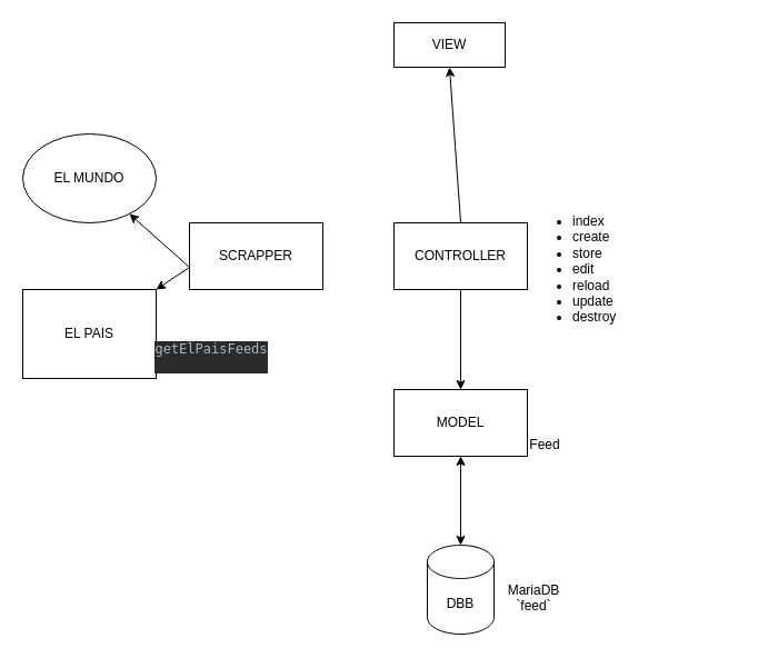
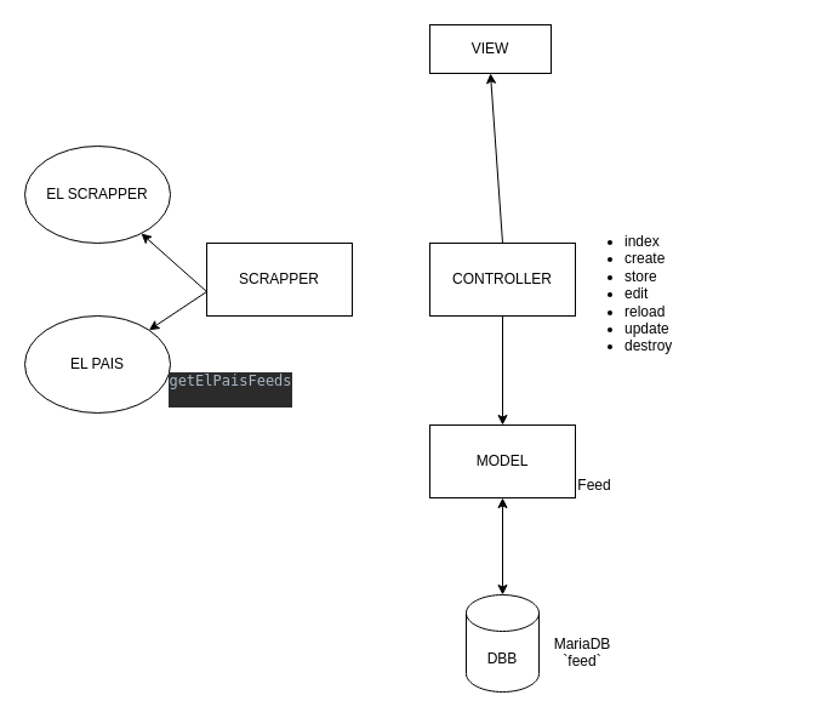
  <mxCell id="0" />
  <mxCell id="1" parent="0" />
  <mxCell id="2" value="CONTROLLER" style="rounded=0;whiteSpace=wrap;html=1;" vertex="1" parent="1"><mxGeometry x="354" y="200" width="120" height="60" as="geometry" /></mxCell>
  <mxCell id="3" value="VIEW" style="rounded=0;whiteSpace=wrap;html=1;" vertex="1" parent="1"><mxGeometry x="354" y="20" width="100" height="40" as="geometry" /></mxCell>
  <mxCell id="4" value="SCRAPPER" style="rounded=0;whiteSpace=wrap;html=1;" vertex="1" parent="1"><mxGeometry x="170" y="200" width="120" height="60" as="geometry" /></mxCell>
  <mxCell id="5" value="MODEL" style="rounded=0;whiteSpace=wrap;html=1;" vertex="1" parent="1"><mxGeometry x="354" y="350" width="120" height="60" as="geometry" /></mxCell>
  <mxCell id="6" value="DBB" style="shape=cylinder3;whiteSpace=wrap;html=1;boundedLbl=1;backgroundOutline=1;size=15;" vertex="1" parent="1"><mxGeometry x="384" y="490" width="60" height="80" as="geometry" /></mxCell>
  <mxCell id="7" value="" style="endArrow=classic;startArrow=classic;html=1;exitX=0.5;exitY=0;exitDx=0;exitDy=0;exitPerimeter=0;entryX=0.5;entryY=1;entryDx=0;entryDy=0;" edge="1" parent="1" source="6" target="5"><mxGeometry width="50" height="50" relative="1" as="geometry"><mxPoint x="400" y="470" as="sourcePoint" /><mxPoint x="450" y="420" as="targetPoint" /></mxGeometry></mxCell>
  <mxCell id="8" value="" style="endArrow=none;startArrow=classic;html=1;entryX=0.5;entryY=1;entryDx=0;entryDy=0;exitX=0.5;exitY=0;exitDx=0;exitDy=0;" edge="1" parent="1" source="5" target="2"><mxGeometry width="50" height="50" relative="1" as="geometry"><mxPoint x="420" y="340" as="sourcePoint" /><mxPoint x="440" y="280" as="targetPoint" /></mxGeometry></mxCell>
  <mxCell id="9" value="" style="endArrow=classic;html=1;entryX=0.5;entryY=1;entryDx=0;entryDy=0;exitX=0.5;exitY=0;exitDx=0;exitDy=0;" edge="1" parent="1" source="2" target="3"><mxGeometry width="50" height="50" relative="1" as="geometry"><mxPoint x="390" y="200" as="sourcePoint" /><mxPoint x="440" y="150" as="targetPoint" /></mxGeometry></mxCell>
- <mxCell id="10" value="EL MUNDO" style="ellipse;whiteSpace=wrap;html=1;" vertex="1" parent="1"><mxGeometry x="20" y="120" width="120" height="80" as="geometry" /></mxCell>
- <mxCell id="11" value="EL PAIS" style="whiteSpace=wrap;html=1;rounded=0;" vertex="1" parent="1"><mxGeometry x="20" y="260" width="120" height="80" as="geometry" /></mxCell>
+ <mxCell id="10" value="EL SCRAPPER" style="ellipse;whiteSpace=wrap;html=1;" vertex="1" parent="1"><mxGeometry x="20" y="120" width="120" height="80" as="geometry" /></mxCell>
+ <mxCell id="11" value="EL PAIS" style="ellipse;whiteSpace=wrap;html=1;" vertex="1" parent="1"><mxGeometry x="20" y="260" width="120" height="80" as="geometry" /></mxCell>
  <mxCell id="12" value="" style="endArrow=classic;html=1;fontFamily=Helvetica;fontSize=11;fontColor=#000000;align=center;strokeColor=#000000;" edge="1" parent="1" target="10"><mxGeometry width="50" height="50" relative="1" as="geometry"><mxPoint x="170" y="240" as="sourcePoint" /><mxPoint x="220" y="190" as="targetPoint" /></mxGeometry></mxCell>
  <mxCell id="13" value="" style="endArrow=classic;html=1;" edge="1" parent="1" target="11"><mxGeometry width="50" height="50" relative="1" as="geometry"><mxPoint x="170" y="240" as="sourcePoint" /><mxPoint x="220" y="275" as="targetPoint" /></mxGeometry></mxCell>
  <mxCell id="14" value="&lt;ul&gt;&lt;li&gt;index&lt;/li&gt;&lt;li&gt;create&lt;/li&gt;&lt;li&gt;store&lt;/li&gt;&lt;li&gt;edit&lt;br&gt;&lt;/li&gt;&lt;li&gt;reload&lt;/li&gt;&lt;li&gt;update&lt;/li&gt;&lt;li&gt;destroy&lt;br&gt;&lt;/li&gt;&lt;/ul&gt;&lt;p&gt;&lt;br&gt;&lt;/p&gt;&lt;p&gt;&lt;br&gt;&lt;/p&gt;" style="text;html=1;strokeColor=none;fillColor=none;spacing=5;spacingTop=-20;whiteSpace=wrap;overflow=hidden;rounded=0;" vertex="1" parent="1"><mxGeometry x="470" y="190" width="190" height="110" as="geometry" /></mxCell>
  <mxCell id="15" value="&lt;pre style=&quot;background-color: #2b2b2b ; color: #a9b7c6 ; font-family: &amp;#34;jetbrains mono&amp;#34; , monospace ; font-size: 10 5pt&quot;&gt;getElPaisFeeds&lt;br&gt;&lt;br&gt;&lt;/pre&gt;" style="text;html=1;strokeColor=none;fillColor=none;align=center;verticalAlign=middle;whiteSpace=wrap;rounded=0;" vertex="1" parent="1"><mxGeometry x="170" y="320" width="40" as="geometry" /></mxCell>
  <mxCell id="16" value="Feed" style="text;html=1;strokeColor=none;fillColor=none;align=center;verticalAlign=middle;whiteSpace=wrap;rounded=0;" vertex="1" parent="1"><mxGeometry x="470" y="390" width="40" height="20" as="geometry" /></mxCell>
  <mxCell id="17" value="MariaDB&lt;br&gt;&lt;div&gt;`feed`&lt;/div&gt;&lt;div&gt;&lt;br&gt;&lt;/div&gt;" style="text;html=1;strokeColor=none;fillColor=none;align=center;verticalAlign=middle;whiteSpace=wrap;rounded=0;" vertex="1" parent="1"><mxGeometry x="460" y="535" width="40" height="20" as="geometry" /></mxCell>
